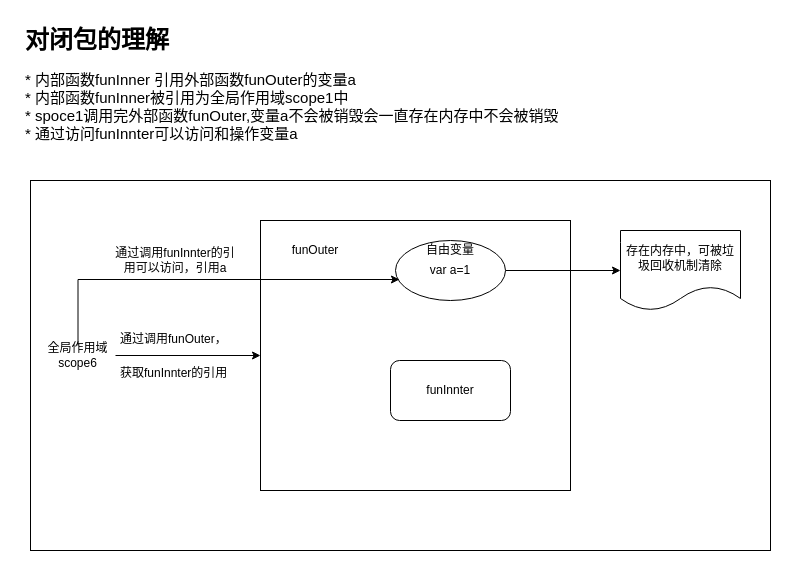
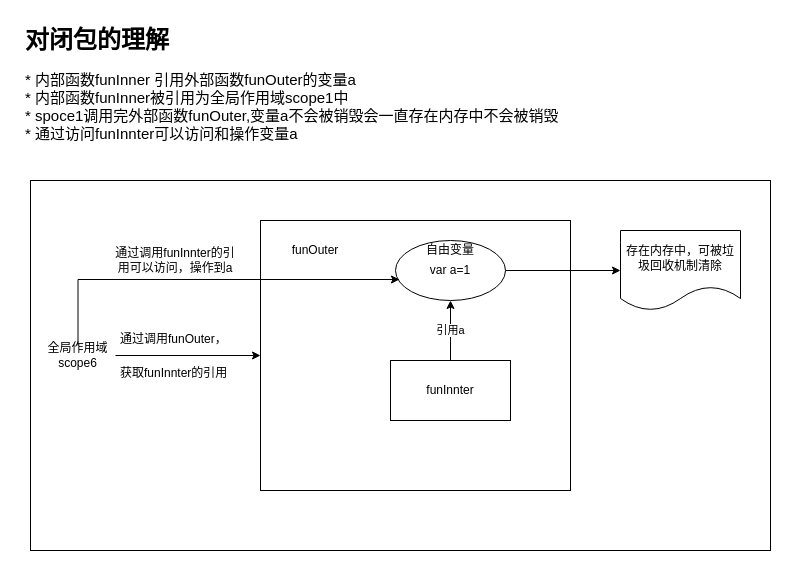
  <mxCell id="0" />
  <mxCell id="1" parent="0" />
  <mxCell id="2" value="" style="rounded=0;whiteSpace=wrap;html=1;" vertex="1" parent="1"><mxGeometry x="30" y="180" width="740" height="370" as="geometry" /></mxCell>
  <mxCell id="3" value="" style="rounded=0;whiteSpace=wrap;html=1;" vertex="1" parent="1"><mxGeometry x="260" y="220" width="310" height="270" as="geometry" /></mxCell>
  <mxCell id="4" value="&lt;h1&gt;对闭包的理解&lt;/h1&gt;&lt;span style=&quot;text-align: center&quot;&gt;&lt;font style=&quot;font-size: 15px&quot;&gt;* 内部函数funInner 引用外部函数funOuter的变量a&amp;nbsp; &lt;br&gt;* 内部函数&lt;/font&gt;&lt;/span&gt;&lt;span style=&quot;font-size: 15px ; text-align: center&quot;&gt;funInner&lt;/span&gt;&lt;span style=&quot;text-align: center&quot;&gt;&lt;font style=&quot;font-size: 15px&quot;&gt;被引用为全局作用域scope1中 &lt;br&gt;* spoce1调用完外部函数funOuter,变量a不会被销毁会一直存在内存中不会被销毁&lt;br&gt;* 通过访问funInnter可以访问和操作变量a&lt;br&gt;&lt;/font&gt;&lt;/span&gt;" style="text;html=1;strokeColor=none;fillColor=none;spacing=5;spacingTop=-20;whiteSpace=wrap;overflow=hidden;rounded=0;" vertex="1" parent="1"><mxGeometry x="20" y="20" width="750" height="140" as="geometry" /></mxCell>
  <mxCell id="5" style="edgeStyle=orthogonalEdgeStyle;rounded=0;orthogonalLoop=1;jettySize=auto;html=1;" edge="1" parent="1" source="6" target="17"><mxGeometry relative="1" as="geometry" /></mxCell>
  <mxCell id="6" value="var a=1" style="ellipse;whiteSpace=wrap;html=1;" vertex="1" parent="1"><mxGeometry x="395" y="240" width="110" height="60" as="geometry" /></mxCell>
  <mxCell id="7" value="自由变量" style="text;html=1;strokeColor=none;fillColor=none;align=center;verticalAlign=middle;whiteSpace=wrap;rounded=0;" vertex="1" parent="1"><mxGeometry x="420" y="240" width="60" height="20" as="geometry" /></mxCell>
- <mxCell id="9" value="funInnter" style="whiteSpace=wrap;html=1;rounded=1;" vertex="1" parent="1"><mxGeometry x="390" y="360" width="120" height="60" as="geometry" /></mxCell>
+ <mxCell id="8" value="引用a" style="edgeStyle=orthogonalEdgeStyle;rounded=0;orthogonalLoop=1;jettySize=auto;html=1;" edge="1" parent="1" source="9" target="6"><mxGeometry relative="1" as="geometry" /></mxCell>
+ <mxCell id="9" value="funInnter" style="rounded=0;whiteSpace=wrap;html=1;" vertex="1" parent="1"><mxGeometry x="390" y="360" width="120" height="60" as="geometry" /></mxCell>
  <mxCell id="10" style="edgeStyle=orthogonalEdgeStyle;rounded=0;orthogonalLoop=1;jettySize=auto;html=1;" edge="1" parent="1" source="12" target="3"><mxGeometry relative="1" as="geometry" /></mxCell>
  <mxCell id="11" style="edgeStyle=orthogonalEdgeStyle;rounded=0;orthogonalLoop=1;jettySize=auto;html=1;entryX=0.036;entryY=0.65;entryDx=0;entryDy=0;entryPerimeter=0;" edge="1" parent="1" source="12" target="6"><mxGeometry relative="1" as="geometry"><Array as="points"><mxPoint x="78" y="279" /></Array></mxGeometry></mxCell>
  <mxCell id="12" value="全局作用域scope6" style="text;html=1;strokeColor=none;fillColor=none;align=center;verticalAlign=middle;whiteSpace=wrap;rounded=0;" vertex="1" parent="1"><mxGeometry x="40" y="345" width="75" height="20" as="geometry" /></mxCell>
  <mxCell id="13" style="edgeStyle=orthogonalEdgeStyle;rounded=0;orthogonalLoop=1;jettySize=auto;html=1;exitX=0.5;exitY=1;exitDx=0;exitDy=0;" edge="1" parent="1" source="7" target="7"><mxGeometry relative="1" as="geometry" /></mxCell>
  <mxCell id="14" value="funOuter" style="text;html=1;strokeColor=none;fillColor=none;align=center;verticalAlign=middle;whiteSpace=wrap;rounded=0;" vertex="1" parent="1"><mxGeometry x="280" y="240" width="70" height="20" as="geometry" /></mxCell>
  <mxCell id="15" value="&lt;h1&gt;&lt;span style=&quot;font-size: 12px ; font-weight: normal&quot;&gt;通过调用funOuter，&lt;/span&gt;&lt;br&gt;&lt;/h1&gt;&lt;p&gt;获取funInnter的引用&lt;/p&gt;" style="text;html=1;strokeColor=none;fillColor=none;spacing=5;spacingTop=-20;whiteSpace=wrap;overflow=hidden;rounded=0;" vertex="1" parent="1"><mxGeometry x="115" y="315" width="135" height="80" as="geometry" /></mxCell>
- <mxCell id="16" value="通过调用funInnter的引用可以访问，引用a" style="text;html=1;strokeColor=none;fillColor=none;align=center;verticalAlign=middle;whiteSpace=wrap;rounded=0;" vertex="1" parent="1"><mxGeometry x="110" y="250" width="130" height="20" as="geometry" /></mxCell>
+ <mxCell id="16" value="通过调用funInnter的引用可以访问，操作到a" style="text;html=1;strokeColor=none;fillColor=none;align=center;verticalAlign=middle;whiteSpace=wrap;rounded=0;" vertex="1" parent="1"><mxGeometry x="110" y="250" width="130" height="20" as="geometry" /></mxCell>
  <mxCell id="17" value="存在内存中，可被垃圾回收机制清除" style="shape=document;whiteSpace=wrap;html=1;boundedLbl=1;" vertex="1" parent="1"><mxGeometry x="620" y="230" width="120" height="80" as="geometry" /></mxCell>
